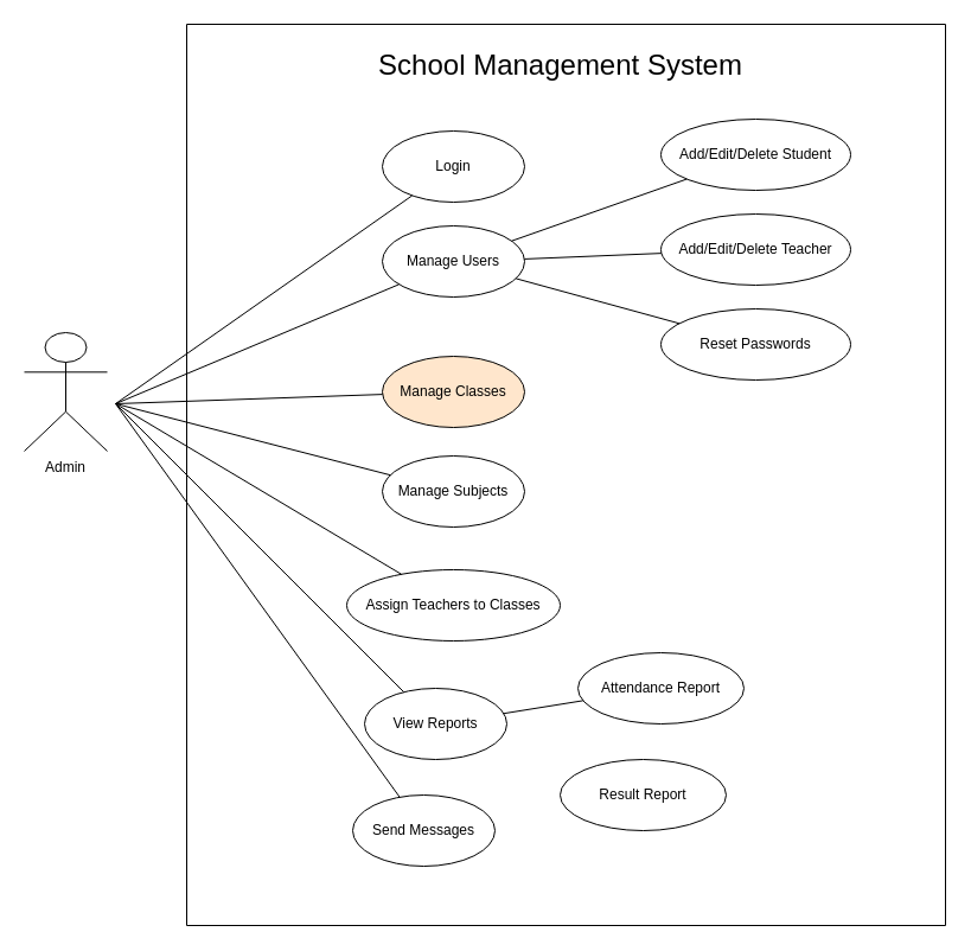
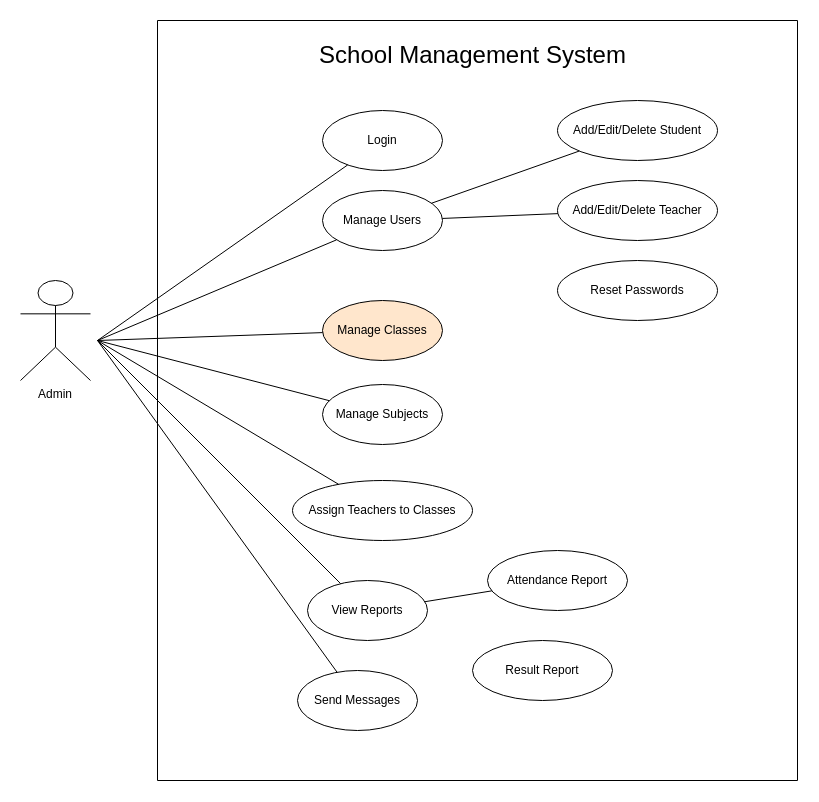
  <mxCell id="0" />
  <mxCell id="1" parent="0" />
  <mxCell id="2" value="Admin" style="shape=umlActor;verticalLabelPosition=bottom;verticalAlign=top;" vertex="1" parent="1"><mxGeometry x="20" y="280" width="70" height="100" as="geometry" /></mxCell>
  <mxCell id="3" value="Login" style="ellipse;whiteSpace=wrap;html=1;aspect=fixed;" vertex="1" parent="1"><mxGeometry x="322" y="110" width="120" height="60" as="geometry" /></mxCell>
  <mxCell id="4" style="endArrow=none;" edge="1" parent="1" target="3"><mxGeometry relative="1" as="geometry"><mxPoint x="97" y="340" as="sourcePoint" /></mxGeometry></mxCell>
  <mxCell id="5" value="Manage Users" style="ellipse;whiteSpace=wrap;html=1;aspect=fixed;" vertex="1" parent="1"><mxGeometry x="322" y="190" width="120" height="60" as="geometry" /></mxCell>
  <mxCell id="6" style="endArrow=none;" edge="1" parent="1" target="5"><mxGeometry relative="1" as="geometry"><mxPoint x="97" y="340" as="sourcePoint" /></mxGeometry></mxCell>
  <mxCell id="7" value="Add/Edit/Delete Student" style="ellipse;whiteSpace=wrap;html=1;aspect=fixed;" vertex="1" parent="1"><mxGeometry x="557" y="100" width="160" height="60" as="geometry" /></mxCell>
  <mxCell id="8" style="endArrow=none;" edge="1" parent="1" source="5" target="7"><mxGeometry relative="1" as="geometry" /></mxCell>
  <mxCell id="9" value="Add/Edit/Delete Teacher" style="ellipse;whiteSpace=wrap;html=1;aspect=fixed;" vertex="1" parent="1"><mxGeometry x="557" y="180" width="160" height="60" as="geometry" /></mxCell>
  <mxCell id="10" style="endArrow=none;" edge="1" parent="1" source="5" target="9"><mxGeometry relative="1" as="geometry" /></mxCell>
  <mxCell id="11" value="Reset Passwords" style="ellipse;whiteSpace=wrap;html=1;aspect=fixed;" vertex="1" parent="1"><mxGeometry x="557" y="260" width="160" height="60" as="geometry" /></mxCell>
- <mxCell id="12" style="endArrow=none;" edge="1" parent="1" source="5" target="11"><mxGeometry relative="1" as="geometry" /></mxCell>
  <mxCell id="13" value="Manage Classes" style="ellipse;whiteSpace=wrap;html=1;aspect=fixed;fillColor=#ffe6cc;" vertex="1" parent="1"><mxGeometry x="322" y="300" width="120" height="60" as="geometry" /></mxCell>
  <mxCell id="14" style="endArrow=none;" edge="1" parent="1" target="13"><mxGeometry relative="1" as="geometry"><mxPoint x="97" y="340" as="sourcePoint" /></mxGeometry></mxCell>
  <mxCell id="15" value="Manage Subjects" style="ellipse;whiteSpace=wrap;html=1;aspect=fixed;" vertex="1" parent="1"><mxGeometry x="322" y="384" width="120" height="60" as="geometry" /></mxCell>
  <mxCell id="16" style="endArrow=none;" edge="1" parent="1" target="15"><mxGeometry relative="1" as="geometry"><mxPoint x="97" y="340" as="sourcePoint" /><Array as="points" /></mxGeometry></mxCell>
  <mxCell id="17" value="Assign Teachers to Classes" style="ellipse;whiteSpace=wrap;html=1;aspect=fixed;" vertex="1" parent="1"><mxGeometry x="292" y="480" width="180" height="60" as="geometry" /></mxCell>
  <mxCell id="18" style="endArrow=none;" edge="1" parent="1" target="17"><mxGeometry relative="1" as="geometry"><mxPoint x="97" y="340" as="sourcePoint" /></mxGeometry></mxCell>
  <mxCell id="19" value="View Reports" style="ellipse;whiteSpace=wrap;html=1;aspect=fixed;" vertex="1" parent="1"><mxGeometry x="307" y="580" width="120" height="60" as="geometry" /></mxCell>
  <mxCell id="20" style="endArrow=none;" edge="1" parent="1" target="19"><mxGeometry relative="1" as="geometry"><mxPoint x="97" y="340" as="sourcePoint" /></mxGeometry></mxCell>
  <mxCell id="21" value="Attendance Report" style="ellipse;whiteSpace=wrap;html=1;aspect=fixed;" vertex="1" parent="1"><mxGeometry x="487" y="550" width="140" height="60" as="geometry" /></mxCell>
  <mxCell id="22" style="endArrow=none;" edge="1" parent="1" source="19" target="21"><mxGeometry relative="1" as="geometry" /></mxCell>
  <mxCell id="23" value="Result Report" style="ellipse;whiteSpace=wrap;html=1;aspect=fixed;" vertex="1" parent="1"><mxGeometry x="472" y="640" width="140" height="60" as="geometry" /></mxCell>
  <mxCell id="24" value="Send Messages" style="ellipse;whiteSpace=wrap;html=1;aspect=fixed;" vertex="1" parent="1"><mxGeometry x="297" y="670" width="120" height="60" as="geometry" /></mxCell>
  <mxCell id="25" style="endArrow=none;" edge="1" parent="1" target="24"><mxGeometry relative="1" as="geometry"><mxPoint x="97" y="340" as="sourcePoint" /></mxGeometry></mxCell>
  <mxCell id="26" value="&lt;font style=&quot;font-size: 24px;&quot;&gt;School Management System&lt;/font&gt;" style="text;html=1;align=center;verticalAlign=middle;resizable=0;points=[];autosize=1;strokeColor=none;fillColor=none;" vertex="1" parent="1"><mxGeometry x="307" y="35" width="330" height="40" as="geometry" /></mxCell>
  <mxCell id="27" value="" style="endArrow=none;html=1;rounded=0;" edge="1" parent="1"><mxGeometry width="50" height="50" relative="1" as="geometry"><mxPoint x="157" y="20" as="sourcePoint" /><mxPoint x="797" y="20" as="targetPoint" /></mxGeometry></mxCell>
  <mxCell id="28" value="" style="endArrow=none;html=1;rounded=0;" edge="1" parent="1"><mxGeometry width="50" height="50" relative="1" as="geometry"><mxPoint x="157" y="20" as="sourcePoint" /><mxPoint x="157" y="780" as="targetPoint" /></mxGeometry></mxCell>
  <mxCell id="29" value="" style="endArrow=none;html=1;rounded=0;" edge="1" parent="1"><mxGeometry width="50" height="50" relative="1" as="geometry"><mxPoint x="157" y="780" as="sourcePoint" /><mxPoint x="797" y="780" as="targetPoint" /></mxGeometry></mxCell>
  <mxCell id="30" value="" style="endArrow=none;html=1;rounded=0;" edge="1" parent="1"><mxGeometry width="50" height="50" relative="1" as="geometry"><mxPoint x="797" y="20" as="sourcePoint" /><mxPoint x="797" y="780" as="targetPoint" /></mxGeometry></mxCell>
